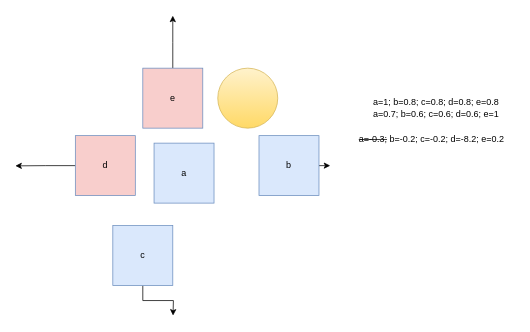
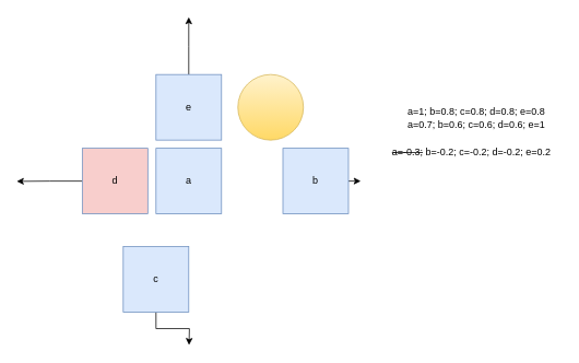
  <mxCell id="0" />
  <mxCell id="1" parent="0" />
- <mxCell id="2" value="a" style="whiteSpace=wrap;html=1;aspect=fixed;fillColor=#dae8fc;strokeColor=#6c8ebf;" vertex="1" parent="1"><mxGeometry x="205" y="190" width="80" height="80" as="geometry" /></mxCell>
+ <mxCell id="2" value="a" style="whiteSpace=wrap;html=1;aspect=fixed;fillColor=#dae8fc;strokeColor=#6c8ebf;" vertex="1" parent="1"><mxGeometry x="190" y="180" width="80" height="80" as="geometry" /></mxCell>
  <mxCell id="3" style="edgeStyle=orthogonalEdgeStyle;rounded=0;orthogonalLoop=1;jettySize=auto;html=1;exitX=1;exitY=0.5;exitDx=0;exitDy=0;" edge="1" parent="1" source="4"><mxGeometry relative="1" as="geometry"><mxPoint x="440" y="220" as="targetPoint" /></mxGeometry></mxCell>
  <mxCell id="4" value="b" style="whiteSpace=wrap;html=1;aspect=fixed;fillColor=#dae8fc;strokeColor=#6c8ebf;" vertex="1" parent="1"><mxGeometry x="345" y="180" width="80" height="80" as="geometry" /></mxCell>
  <mxCell id="5" style="edgeStyle=orthogonalEdgeStyle;rounded=0;orthogonalLoop=1;jettySize=auto;html=1;exitX=0.5;exitY=1;exitDx=0;exitDy=0;" edge="1" parent="1" source="6"><mxGeometry relative="1" as="geometry"><mxPoint x="230.333" y="420" as="targetPoint" /></mxGeometry></mxCell>
  <mxCell id="6" value="c" style="whiteSpace=wrap;html=1;aspect=fixed;fillColor=#dae8fc;strokeColor=#6c8ebf;" vertex="1" parent="1"><mxGeometry x="150" y="300" width="80" height="80" as="geometry" /></mxCell>
  <mxCell id="7" style="edgeStyle=orthogonalEdgeStyle;rounded=0;orthogonalLoop=1;jettySize=auto;html=1;exitX=0;exitY=0.5;exitDx=0;exitDy=0;" edge="1" parent="1" source="8"><mxGeometry relative="1" as="geometry"><mxPoint x="20" y="220.333" as="targetPoint" /></mxGeometry></mxCell>
  <mxCell id="8" value="d" style="whiteSpace=wrap;html=1;aspect=fixed;fillColor=#f8cecc;strokeColor=#6c8ebf;" vertex="1" parent="1"><mxGeometry x="100" y="180" width="80" height="80" as="geometry" /></mxCell>
  <mxCell id="9" style="edgeStyle=orthogonalEdgeStyle;rounded=0;orthogonalLoop=1;jettySize=auto;html=1;exitX=0.5;exitY=0;exitDx=0;exitDy=0;" edge="1" parent="1" source="10"><mxGeometry relative="1" as="geometry"><mxPoint x="230" y="20" as="targetPoint" /></mxGeometry></mxCell>
- <mxCell id="10" value="e" style="whiteSpace=wrap;html=1;aspect=fixed;fillColor=#f8cecc;strokeColor=#6c8ebf;" vertex="1" parent="1"><mxGeometry x="190" y="90" width="80" height="80" as="geometry" /></mxCell>
+ <mxCell id="10" value="e" style="whiteSpace=wrap;html=1;aspect=fixed;fillColor=#dae8fc;strokeColor=#6c8ebf;" vertex="1" parent="1"><mxGeometry x="190" y="90" width="80" height="80" as="geometry" /></mxCell>
  <mxCell id="11" value="" style="ellipse;whiteSpace=wrap;html=1;aspect=fixed;fillColor=#fff2cc;strokeColor=#d6b656;gradientColor=#ffd966;" vertex="1" parent="1"><mxGeometry x="290" y="90" width="80" height="80" as="geometry" /></mxCell>
  <mxCell id="12" value="&lt;div&gt;a=1; b=0.8; c=0.8; d=0.8; e=0.8&lt;br&gt;&lt;/div&gt;&lt;div&gt;a=0.7; b=0.6; c=0.6; d=0.6; e=1&lt;br&gt;&lt;/div&gt;" style="text;html=1;align=center;verticalAlign=middle;resizable=0;points=[];autosize=1;strokeColor=none;fillColor=none;" vertex="1" parent="1"><mxGeometry x="486" y="123" width="190" height="40" as="geometry" /></mxCell>
- <mxCell id="13" value="&lt;strike&gt;a=-0.3;&lt;/strike&gt; b=-0.2; c=-0.2; d=-8.2; e=0.2" style="text;html=1;align=center;verticalAlign=middle;resizable=0;points=[];autosize=1;strokeColor=none;fillColor=none;" vertex="1" parent="1"><mxGeometry x="465" y="170" width="220" height="30" as="geometry" /></mxCell>
+ <mxCell id="13" value="&lt;strike&gt;a=-0.3;&lt;/strike&gt; b=-0.2; c=-0.2; d=-0.2; e=0.2" style="text;html=1;align=center;verticalAlign=middle;resizable=0;points=[];autosize=1;strokeColor=none;fillColor=none;" vertex="1" parent="1"><mxGeometry x="465" y="170" width="220" height="30" as="geometry" /></mxCell>
